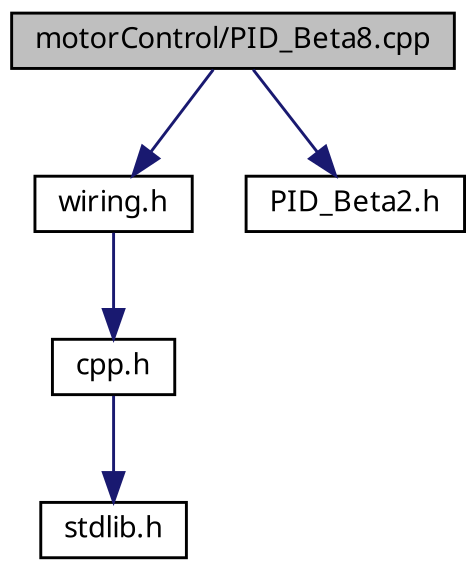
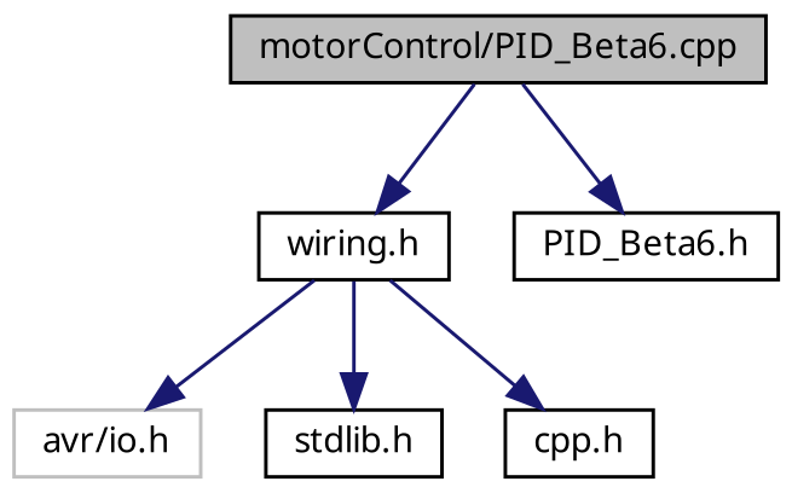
  digraph {
    fontname="Noto Sans"
    node [color=black fillcolor=white fontname="Noto Sans" fontsize=10 shape=record style=filled]
    edge [color=midnightblue fontname="Noto Sans" fontsize=10 labelfontname=FreeSans labelfontsize=10 style=solid]
-   n1 [fillcolor=grey75 fontcolor=black height=0.2 label="motorControl/PID_Beta8.cpp" width=0.4]
+   n1 [fillcolor=grey75 fontcolor=black height=0.2 label="motorControl/PID_Beta6.cpp" width=0.4]
    n2 [height=0.2 label="wiring.h" width=0.4]
-   n3 [height=0.2 label="PID_Beta2.h" width=0.4]
+   n3 [height=0.2 label="PID_Beta6.h" width=0.4]
+   n4 [color=grey75 height=0.2 label="avr/io.h" width=0.4]
    n5 [height=0.2 label="stdlib.h" width=0.4]
    n6 [height=0.2 label="cpp.h" width=0.4]
    n1 -> n2
    n1 -> n3
-   n6 -> n5
+   n2 -> n4
+   n2 -> n5
    n2 -> n6
  }
